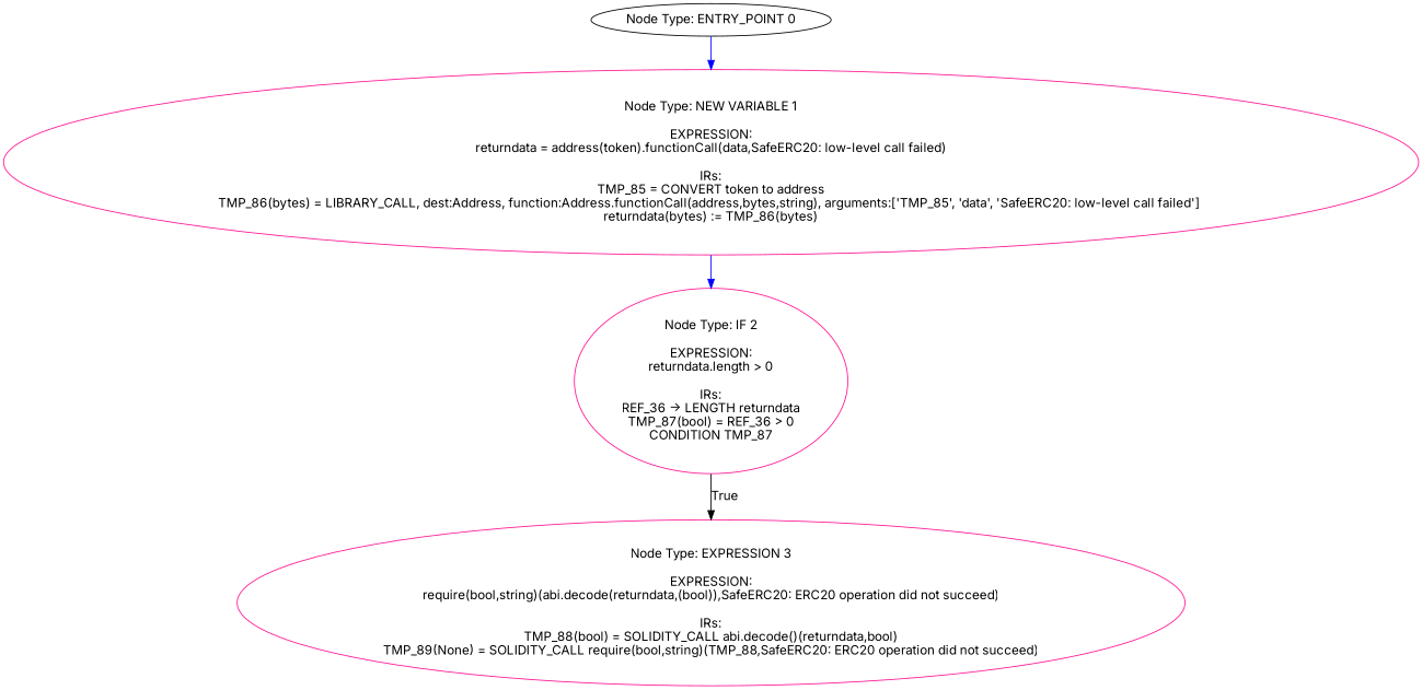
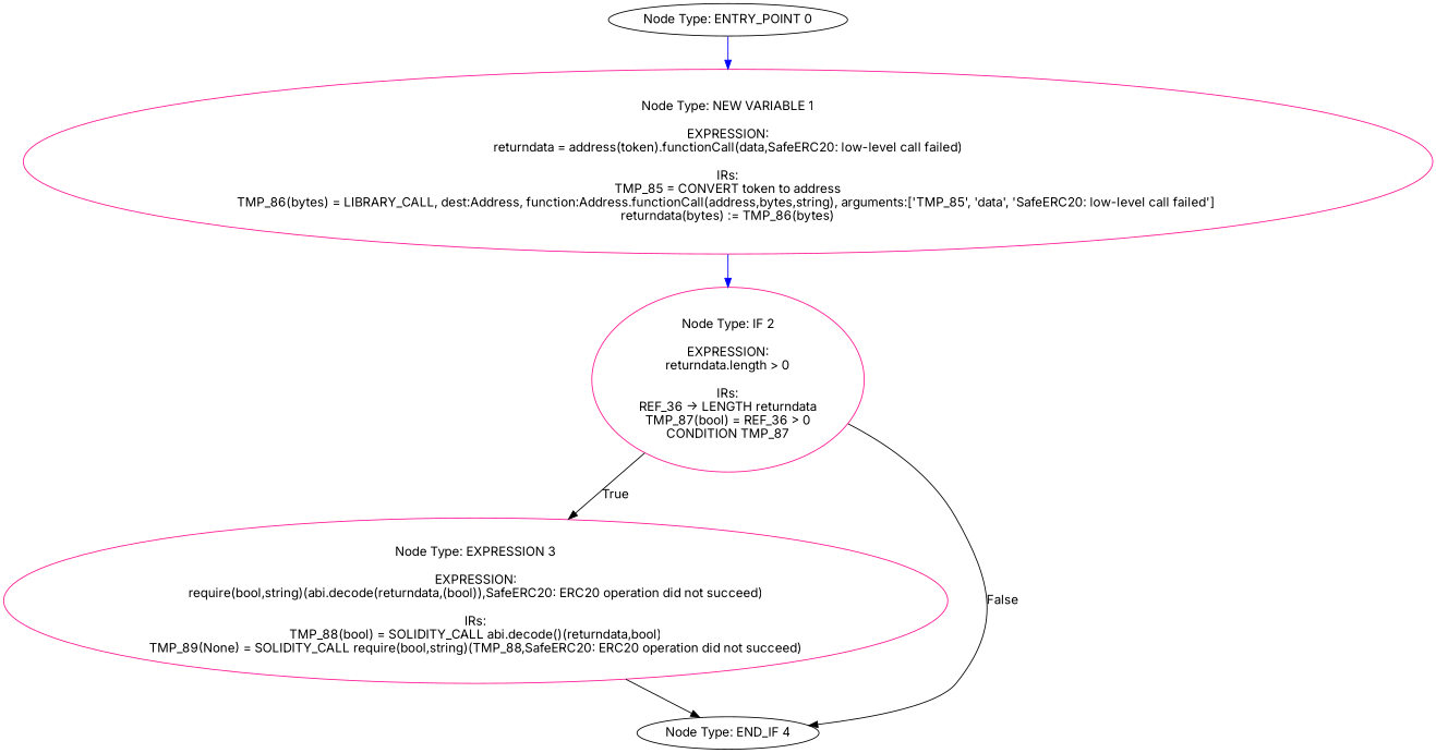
  digraph {
    fontname=Inter
    node [color=deeppink fontname=Inter]
    edge [color=black fontname=Inter]
    n1 [label="Node Type: ENTRY_POINT 0\n" color=black]
    n2 [label="Node Type: NEW VARIABLE 1\n\nEXPRESSION:\nreturndata = address(token).functionCall(data,SafeERC20: low-level call failed)\n\nIRs:\nTMP_85 = CONVERT token to address\nTMP_86(bytes) = LIBRARY_CALL, dest:Address, function:Address.functionCall(address,bytes,string), arguments:['TMP_85', 'data', 'SafeERC20: low-level call failed'] \nreturndata(bytes) := TMP_86(bytes)"]
    n3 [label="Node Type: IF 2\n\nEXPRESSION:\nreturndata.length > 0\n\nIRs:\nREF_36 -> LENGTH returndata\nTMP_87(bool) = REF_36 > 0\nCONDITION TMP_87"]
    n4 [label="Node Type: EXPRESSION 3\n\nEXPRESSION:\nrequire(bool,string)(abi.decode(returndata,(bool)),SafeERC20: ERC20 operation did not succeed)\n\nIRs:\nTMP_88(bool) = SOLIDITY_CALL abi.decode()(returndata,bool)\nTMP_89(None) = SOLIDITY_CALL require(bool,string)(TMP_88,SafeERC20: ERC20 operation did not succeed)"]
+   n5 [label="Node Type: END_IF 4\n" color=black]
    n1 -> n2 [color=blue]
    n2 -> n3 [color=blue]
    n3 -> n4 [label=True]
+   n3 -> n5 [label=False]
+   n4 -> n5
  }
